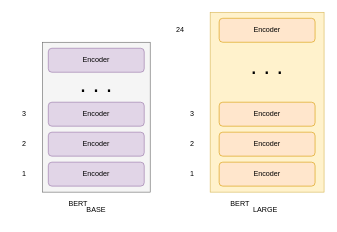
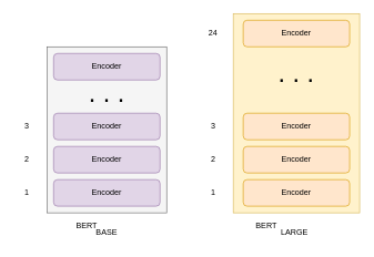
  <mxCell id="0" />
  <mxCell id="1" parent="0" />
  <mxCell id="2" value="" style="rounded=0;whiteSpace=wrap;html=1;fillColor=#f5f5f5;strokeColor=#666666;fontColor=#333333;" vertex="1" parent="1"><mxGeometry x="70" y="70" width="180" height="250" as="geometry" /></mxCell>
  <mxCell id="3" value="" style="rounded=0;whiteSpace=wrap;html=1;fillColor=#fff2cc;strokeColor=#d6b656;" vertex="1" parent="1"><mxGeometry x="350" y="20" width="190" height="300" as="geometry" /></mxCell>
  <mxCell id="4" value="Encoder" style="rounded=1;whiteSpace=wrap;html=1;fillColor=#e1d5e7;strokeColor=#9673a6;" vertex="1" parent="1"><mxGeometry x="80" y="80" width="160" height="40" as="geometry" /></mxCell>
  <mxCell id="5" value="Encoder" style="rounded=1;whiteSpace=wrap;html=1;fillColor=#e1d5e7;strokeColor=#9673a6;" vertex="1" parent="1"><mxGeometry x="80" y="270" width="160" height="40" as="geometry" /></mxCell>
  <mxCell id="6" value="Encoder" style="rounded=1;whiteSpace=wrap;html=1;fillColor=#e1d5e7;strokeColor=#9673a6;" vertex="1" parent="1"><mxGeometry x="80" y="220" width="160" height="40" as="geometry" /></mxCell>
  <mxCell id="7" value="Encoder" style="rounded=1;whiteSpace=wrap;html=1;fillColor=#e1d5e7;strokeColor=#9673a6;" vertex="1" parent="1"><mxGeometry x="80" y="170" width="160" height="40" as="geometry" /></mxCell>
  <mxCell id="8" value="Encoder" style="rounded=1;whiteSpace=wrap;html=1;fillColor=#ffe6cc;strokeColor=#d79b00;" vertex="1" parent="1"><mxGeometry x="365" y="270" width="160" height="40" as="geometry" /></mxCell>
  <mxCell id="9" value="Encoder" style="rounded=1;whiteSpace=wrap;html=1;fillColor=#ffe6cc;strokeColor=#d79b00;" vertex="1" parent="1"><mxGeometry x="365" y="220" width="160" height="40" as="geometry" /></mxCell>
  <mxCell id="10" value="Encoder" style="rounded=1;whiteSpace=wrap;html=1;fillColor=#ffe6cc;strokeColor=#d79b00;" vertex="1" parent="1"><mxGeometry x="365" y="170" width="160" height="40" as="geometry" /></mxCell>
  <mxCell id="11" value="Encoder" style="rounded=1;whiteSpace=wrap;html=1;fillColor=#ffe6cc;strokeColor=#d79b00;" vertex="1" parent="1"><mxGeometry x="365" y="30" width="160" height="40" as="geometry" /></mxCell>
  <mxCell id="12" value="&lt;font style=&quot;font-size: 39px&quot;&gt;. . .&lt;br&gt;&lt;/font&gt;" style="text;html=1;strokeColor=none;fillColor=none;align=center;verticalAlign=middle;whiteSpace=wrap;rounded=0;" vertex="1" parent="1"><mxGeometry x="125" y="130" width="70" height="20" as="geometry" /></mxCell>
  <mxCell id="13" value="&lt;font style=&quot;font-size: 39px&quot;&gt;. . .&lt;br&gt;&lt;/font&gt;" style="text;html=1;strokeColor=none;fillColor=none;align=center;verticalAlign=middle;whiteSpace=wrap;rounded=0;" vertex="1" parent="1"><mxGeometry x="410" y="100" width="70" height="20" as="geometry" /></mxCell>
- <mxCell id="14" value="24" style="text;html=1;strokeColor=none;fillColor=none;align=center;verticalAlign=middle;whiteSpace=wrap;rounded=0;" vertex="1" parent="1"><mxGeometry x="280" y="40" width="40" height="20" as="geometry" /></mxCell>
+ <mxCell id="14" value="24" style="text;html=1;strokeColor=none;fillColor=none;align=center;verticalAlign=middle;whiteSpace=wrap;rounded=0;" vertex="1" parent="1"><mxGeometry x="300" y="40" width="40" height="20" as="geometry" /></mxCell>
  <mxCell id="15" value="1" style="text;html=1;strokeColor=none;fillColor=none;align=center;verticalAlign=middle;whiteSpace=wrap;rounded=0;" vertex="1" parent="1"><mxGeometry x="20" y="280" width="40" height="20" as="geometry" /></mxCell>
  <mxCell id="16" value="2" style="text;html=1;strokeColor=none;fillColor=none;align=center;verticalAlign=middle;whiteSpace=wrap;rounded=0;" vertex="1" parent="1"><mxGeometry x="20" y="230" width="40" height="20" as="geometry" /></mxCell>
  <mxCell id="17" value="3" style="text;html=1;strokeColor=none;fillColor=none;align=center;verticalAlign=middle;whiteSpace=wrap;rounded=0;" vertex="1" parent="1"><mxGeometry x="20" y="180" width="40" height="20" as="geometry" /></mxCell>
  <mxCell id="18" value="1" style="text;html=1;strokeColor=none;fillColor=none;align=center;verticalAlign=middle;whiteSpace=wrap;rounded=0;" vertex="1" parent="1"><mxGeometry x="300" y="280" width="40" height="20" as="geometry" /></mxCell>
  <mxCell id="19" value="2" style="text;html=1;strokeColor=none;fillColor=none;align=center;verticalAlign=middle;whiteSpace=wrap;rounded=0;" vertex="1" parent="1"><mxGeometry x="300" y="230" width="40" height="20" as="geometry" /></mxCell>
  <mxCell id="20" value="3" style="text;html=1;strokeColor=none;fillColor=none;align=center;verticalAlign=middle;whiteSpace=wrap;rounded=0;" vertex="1" parent="1"><mxGeometry x="300" y="180" width="40" height="20" as="geometry" /></mxCell>
  <mxCell id="21" value="BASE" style="text;html=1;strokeColor=none;fillColor=none;align=center;verticalAlign=middle;whiteSpace=wrap;rounded=0;" vertex="1" parent="1"><mxGeometry x="140" y="340" width="40" height="20" as="geometry" /></mxCell>
  <mxCell id="22" value="LARGE" style="text;whiteSpace=wrap;html=1;" vertex="1" parent="1"><mxGeometry x="420" y="335" width="70" height="30" as="geometry" /></mxCell>
  <mxCell id="23" value="BERT" style="text;html=1;strokeColor=none;fillColor=none;align=center;verticalAlign=middle;whiteSpace=wrap;rounded=0;" vertex="1" parent="1"><mxGeometry x="110" y="330" width="40" height="20" as="geometry" /></mxCell>
  <mxCell id="24" value="BERT" style="text;html=1;strokeColor=none;fillColor=none;align=center;verticalAlign=middle;whiteSpace=wrap;rounded=0;" vertex="1" parent="1"><mxGeometry x="380" y="330" width="40" height="20" as="geometry" /></mxCell>
